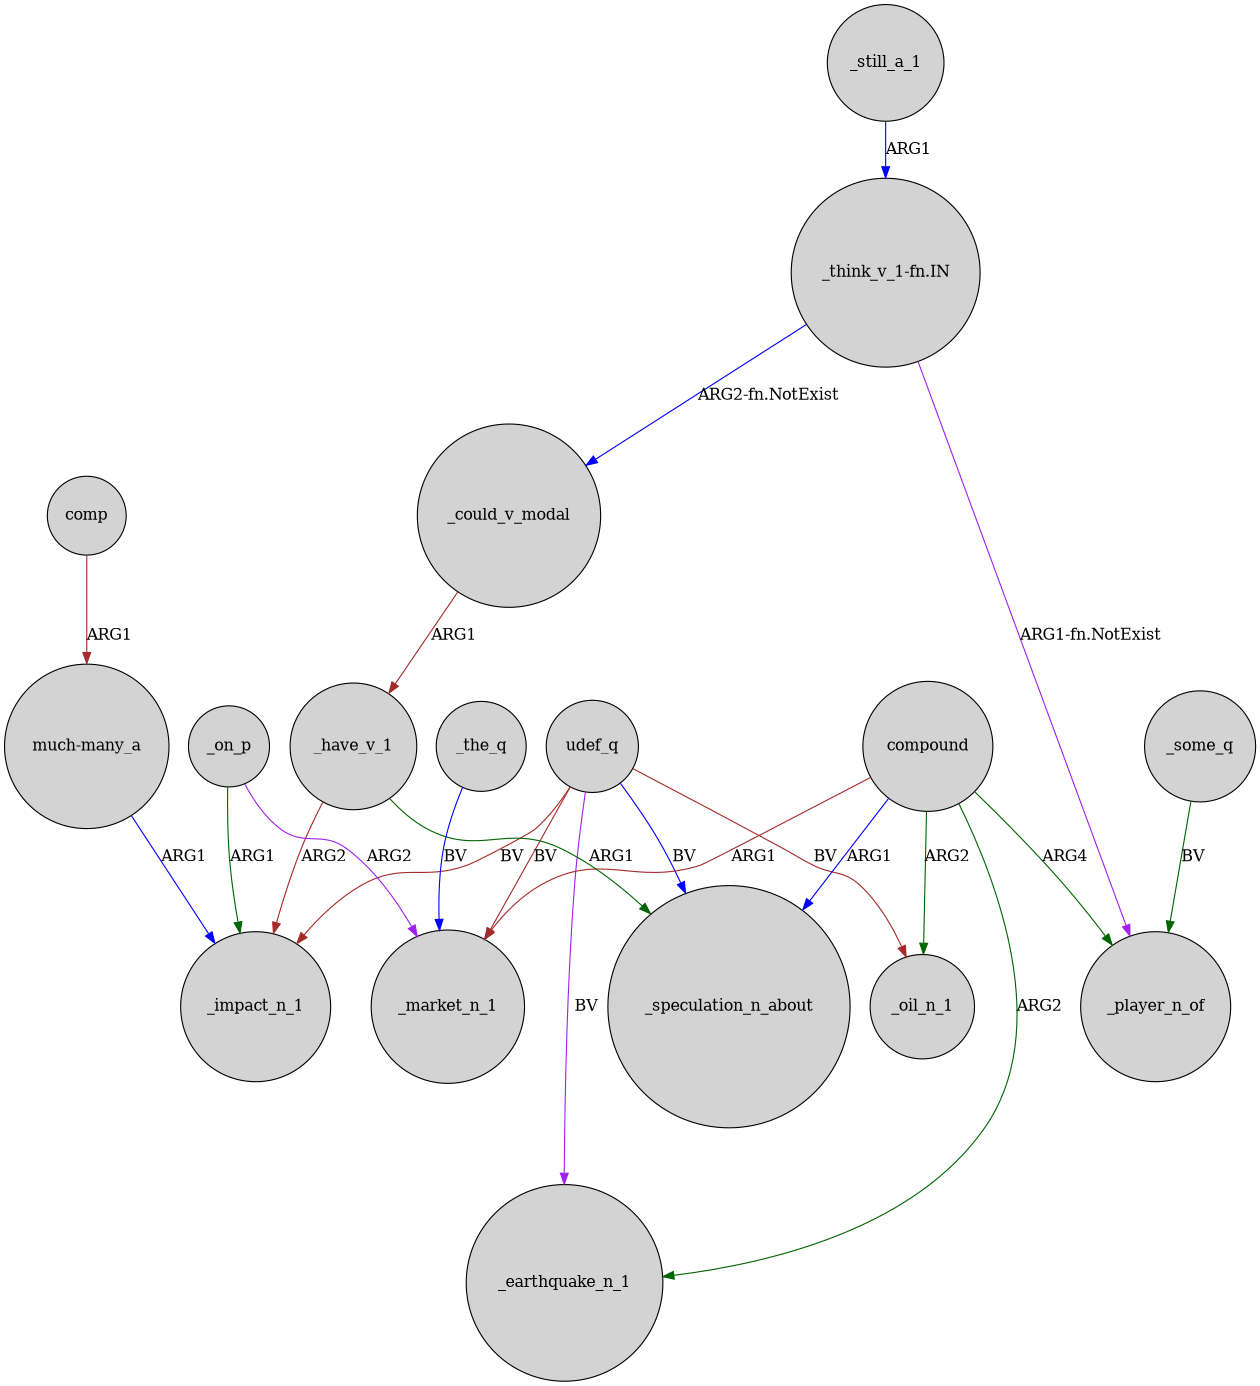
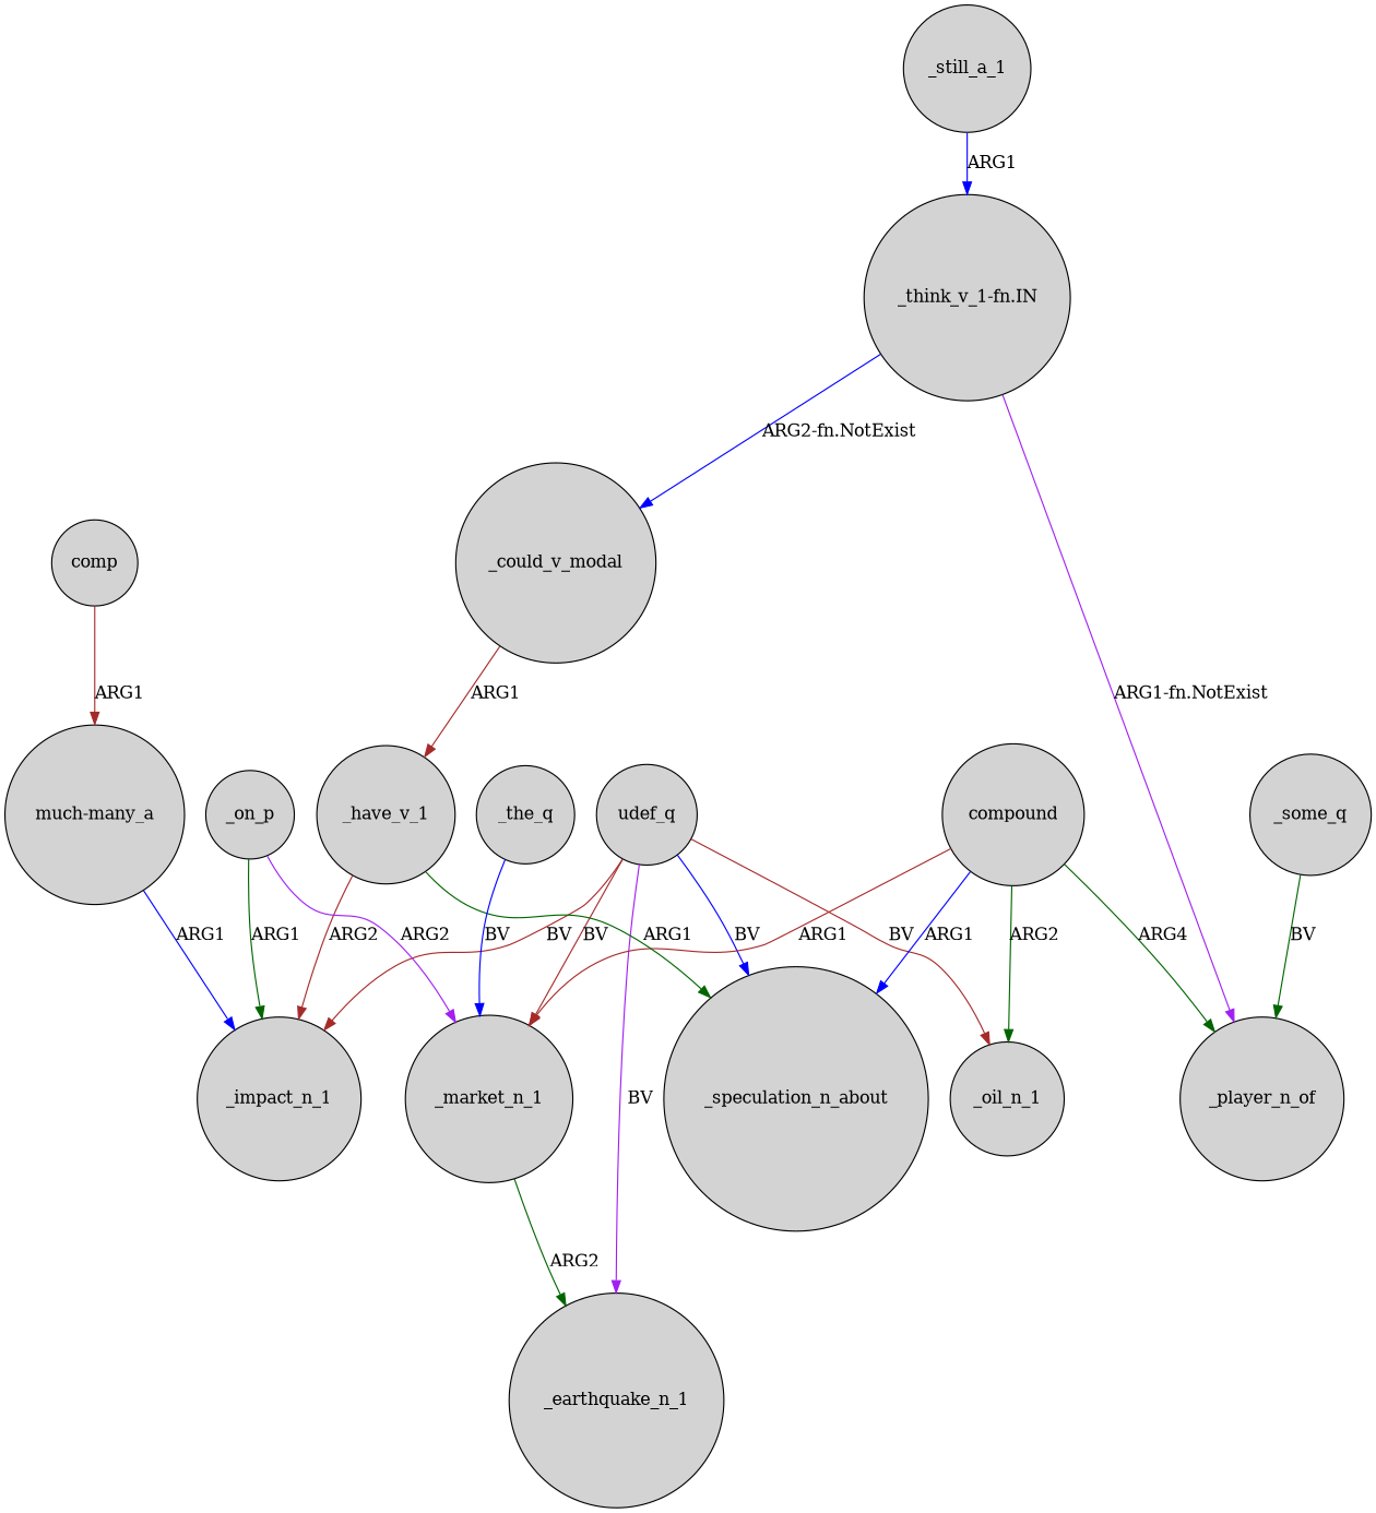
  digraph {
    node [shape=circle style=filled]
    edge [color=brown]
    udef_q
    _impact_n_1
    _speculation_n_about
    _earthquake_n_1
    _market_n_1
    _oil_n_1
    compound
    _player_n_of
    _have_v_1
    _still_a_1
    "_think_v_1-fn.IN"
    _could_v_modal
    _on_p
    _some_q
    "much-many_a"
    comp
    _the_q
    udef_q -> _impact_n_1 [label=BV]
    udef_q -> _speculation_n_about [color=blue label=BV]
    udef_q -> _earthquake_n_1 [color=purple label=BV]
    udef_q -> _market_n_1 [label=BV]
    udef_q -> _oil_n_1 [label=BV]
    compound -> _speculation_n_about [color=blue label=ARG1]
-   compound -> _earthquake_n_1 [color=darkgreen label=ARG2]
+   _market_n_1 -> _earthquake_n_1 [color=darkgreen label=ARG2]
    compound -> _market_n_1 [label=ARG1]
    compound -> _oil_n_1 [color=darkgreen label=ARG2]
    compound -> _player_n_of [color=darkgreen label=ARG4]
    _have_v_1 -> _impact_n_1 [label=ARG2]
    _have_v_1 -> _speculation_n_about [color=darkgreen label=ARG1]
    _still_a_1 -> "_think_v_1-fn.IN" [color=blue label=ARG1]
    "_think_v_1-fn.IN" -> _player_n_of [color=purple label="ARG1-fn.NotExist"]
    "_think_v_1-fn.IN" -> _could_v_modal [color=blue label="ARG2-fn.NotExist"]
    _could_v_modal -> _have_v_1 [label=ARG1]
    _on_p -> _impact_n_1 [color=darkgreen label=ARG1]
    _on_p -> _market_n_1 [color=purple label=ARG2]
    _some_q -> _player_n_of [color=darkgreen label=BV]
    "much-many_a" -> _impact_n_1 [color=blue label=ARG1]
    comp -> "much-many_a" [label=ARG1]
    _the_q -> _market_n_1 [color=blue label=BV]
  }
